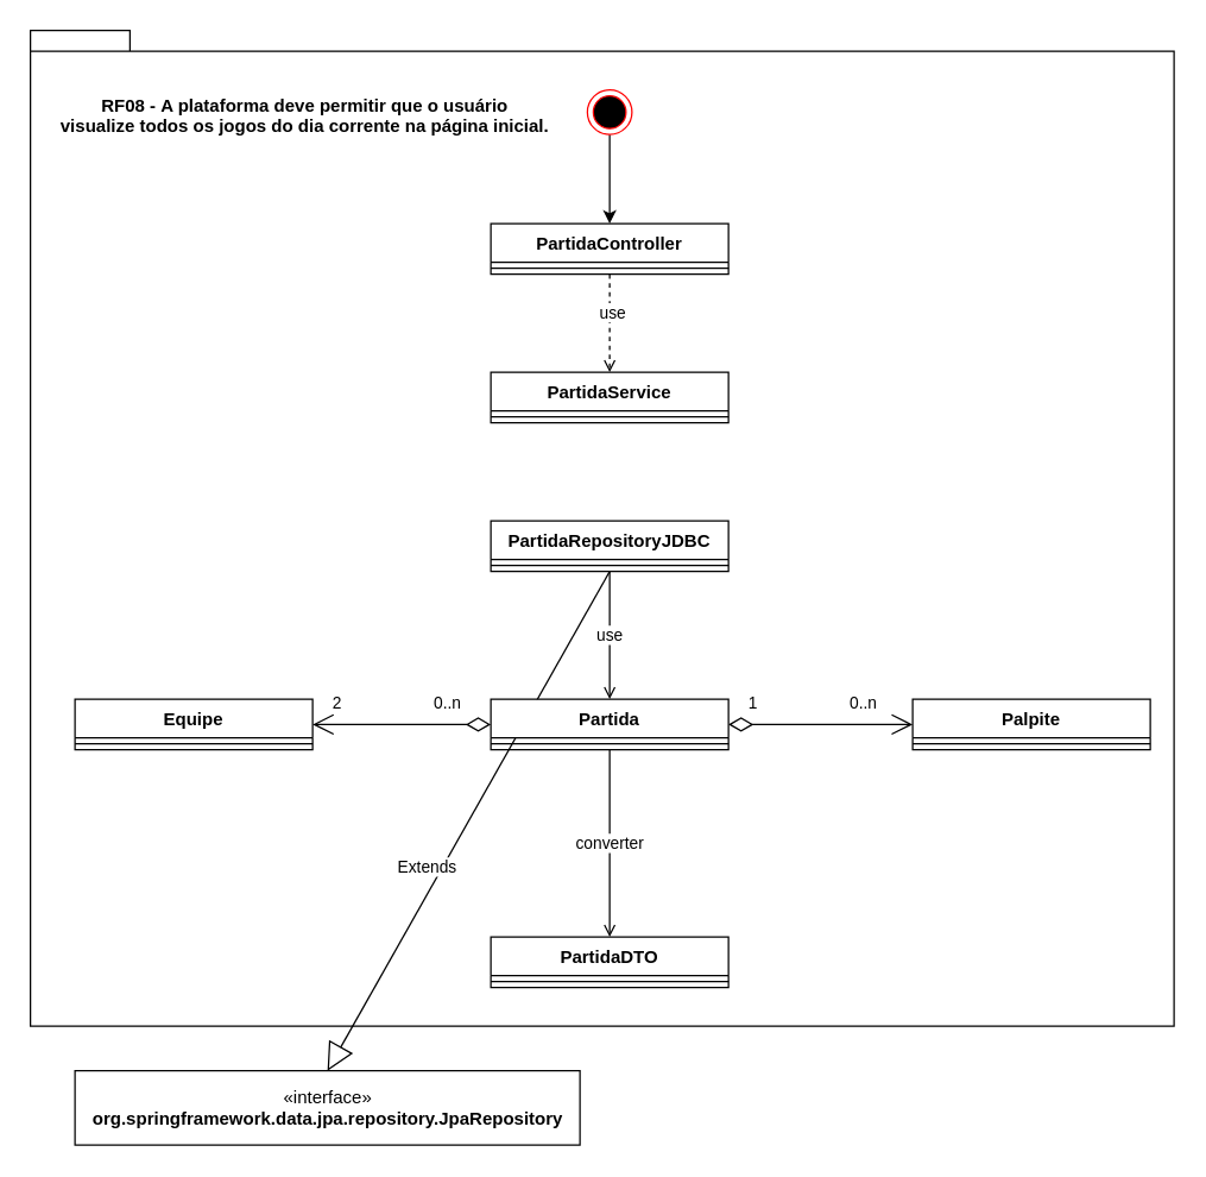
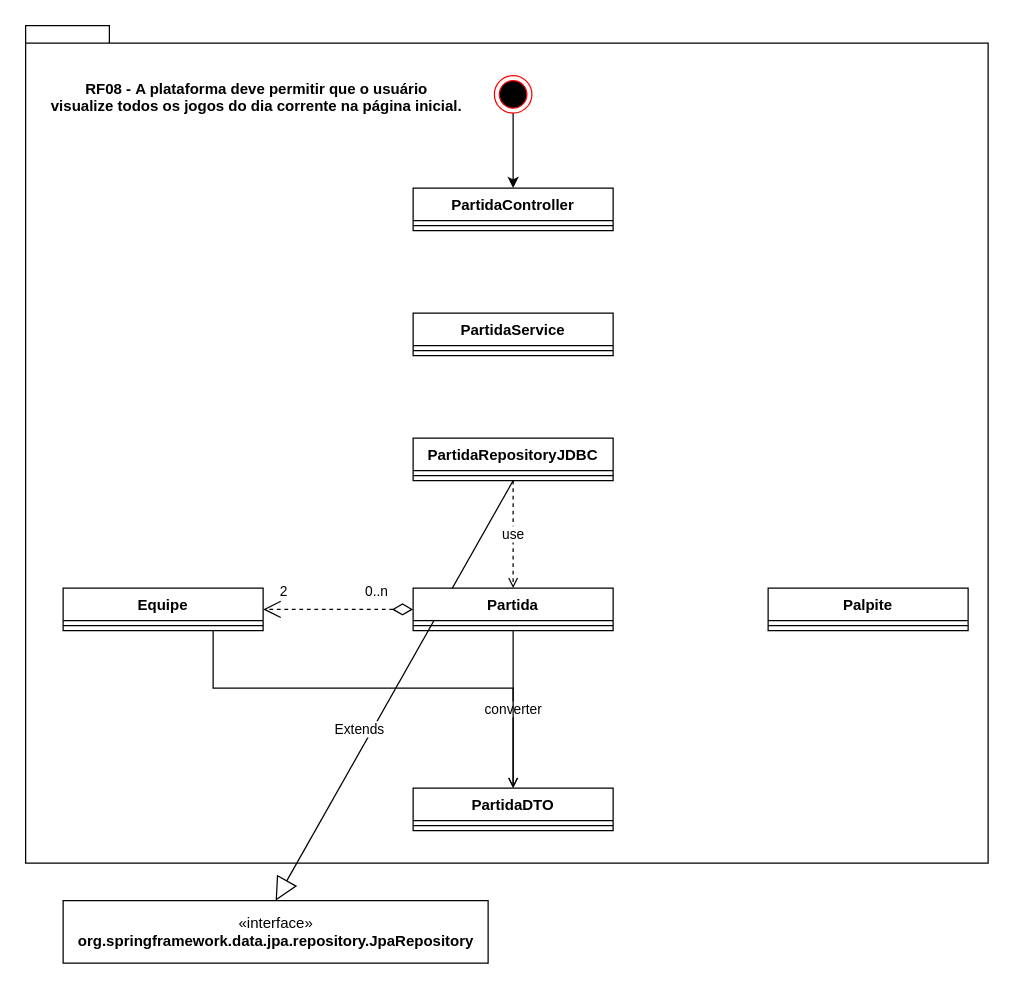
  <mxCell id="0" />
  <mxCell id="1" parent="0" />
  <mxCell id="2" value="" style="shape=folder;fontStyle=1;spacingTop=10;tabWidth=40;tabHeight=14;tabPosition=left;html=1;" vertex="1" parent="1"><mxGeometry x="20" y="20" width="770" height="670" as="geometry" /></mxCell>
- <mxCell id="3" style="edgeStyle=orthogonalEdgeStyle;rounded=0;orthogonalLoop=1;jettySize=auto;html=1;entryX=0.5;entryY=0;entryDx=0;entryDy=0;dashed=1;endArrow=open;endFill=0;" edge="1" parent="1" source="5" target="7"><mxGeometry relative="1" as="geometry" /></mxCell>
- <mxCell id="4" value="use" style="edgeLabel;html=1;align=center;verticalAlign=middle;resizable=0;points=[];" vertex="1" connectable="0" parent="3"><mxGeometry x="-0.248" y="1" relative="1" as="geometry"><mxPoint as="offset" /></mxGeometry></mxCell>
  <mxCell id="5" value="PartidaController" style="swimlane;fontStyle=1;align=center;verticalAlign=top;childLayout=stackLayout;horizontal=1;startSize=26;horizontalStack=0;resizeParent=1;resizeParentMax=0;resizeLast=0;collapsible=1;marginBottom=0;" vertex="1" parent="1"><mxGeometry x="330" y="150" width="160" height="34" as="geometry"><mxRectangle x="334" y="160" width="100" height="30" as="alternateBounds" /></mxGeometry></mxCell>
  <mxCell id="6" value="" style="line;strokeWidth=1;fillColor=none;align=left;verticalAlign=middle;spacingTop=-1;spacingLeft=3;spacingRight=3;rotatable=0;labelPosition=right;points=[];portConstraint=eastwest;strokeColor=inherit;" vertex="1" parent="5"><mxGeometry y="26" width="160" height="8" as="geometry" /></mxCell>
  <mxCell id="7" value="PartidaService" style="swimlane;fontStyle=1;align=center;verticalAlign=top;childLayout=stackLayout;horizontal=1;startSize=26;horizontalStack=0;resizeParent=1;resizeParentMax=0;resizeLast=0;collapsible=1;marginBottom=0;" vertex="1" parent="1"><mxGeometry x="330" y="250" width="160" height="34" as="geometry" /></mxCell>
  <mxCell id="8" value="" style="line;strokeWidth=1;fillColor=none;align=left;verticalAlign=middle;spacingTop=-1;spacingLeft=3;spacingRight=3;rotatable=0;labelPosition=right;points=[];portConstraint=eastwest;strokeColor=inherit;" vertex="1" parent="7"><mxGeometry y="26" width="160" height="8" as="geometry" /></mxCell>
  <mxCell id="9" style="edgeStyle=orthogonalEdgeStyle;rounded=0;orthogonalLoop=1;jettySize=auto;html=1;entryX=0.5;entryY=0;entryDx=0;entryDy=0;" edge="1" parent="1" source="10" target="5"><mxGeometry relative="1" as="geometry" /></mxCell>
  <mxCell id="10" value="" style="ellipse;html=1;shape=endState;fillColor=#000000;strokeColor=#ff0000;" vertex="1" parent="1"><mxGeometry x="395" y="60" width="30" height="30" as="geometry" /></mxCell>
- <mxCell id="11" value="use" style="edgeStyle=orthogonalEdgeStyle;rounded=0;orthogonalLoop=1;jettySize=auto;html=1;entryX=0.5;entryY=0;entryDx=0;entryDy=0;dashed=0;endArrow=open;endFill=0;" edge="1" parent="1" source="12" target="30"><mxGeometry relative="1" as="geometry" /></mxCell>
+ <mxCell id="11" value="use" style="edgeStyle=orthogonalEdgeStyle;rounded=0;orthogonalLoop=1;jettySize=auto;html=1;entryX=0.5;entryY=0;entryDx=0;entryDy=0;dashed=1;endArrow=open;endFill=0;" edge="1" parent="1" source="12" target="30"><mxGeometry relative="1" as="geometry" /></mxCell>
  <mxCell id="12" value="PartidaRepositoryJDBC" style="swimlane;fontStyle=1;align=center;verticalAlign=top;childLayout=stackLayout;horizontal=1;startSize=26;horizontalStack=0;resizeParent=1;resizeParentMax=0;resizeLast=0;collapsible=1;marginBottom=0;" vertex="1" parent="1"><mxGeometry x="330" y="350" width="160" height="34" as="geometry" /></mxCell>
  <mxCell id="13" value="" style="line;strokeWidth=1;fillColor=none;align=left;verticalAlign=middle;spacingTop=-1;spacingLeft=3;spacingRight=3;rotatable=0;labelPosition=right;points=[];portConstraint=eastwest;strokeColor=inherit;" vertex="1" parent="12"><mxGeometry y="26" width="160" height="8" as="geometry" /></mxCell>
  <mxCell id="14" value="PartidaDTO" style="swimlane;fontStyle=1;align=center;verticalAlign=top;childLayout=stackLayout;horizontal=1;startSize=26;horizontalStack=0;resizeParent=1;resizeParentMax=0;resizeLast=0;collapsible=1;marginBottom=0;" vertex="1" parent="1"><mxGeometry x="330" y="630" width="160" height="34" as="geometry" /></mxCell>
  <mxCell id="15" value="" style="line;strokeWidth=1;fillColor=none;align=left;verticalAlign=middle;spacingTop=-1;spacingLeft=3;spacingRight=3;rotatable=0;labelPosition=right;points=[];portConstraint=eastwest;strokeColor=inherit;" vertex="1" parent="14"><mxGeometry y="26" width="160" height="8" as="geometry" /></mxCell>
  <mxCell id="16" value="converter" style="edgeStyle=orthogonalEdgeStyle;rounded=0;orthogonalLoop=1;jettySize=auto;html=1;endArrow=open;endFill=0;" edge="1" parent="1" source="30"><mxGeometry relative="1" as="geometry"><mxPoint x="410" y="630" as="targetPoint" /></mxGeometry></mxCell>
  <mxCell id="17" value="«interface»&lt;br&gt;&lt;b&gt;org.springframework.data.jpa.repository.JpaRepository&lt;/b&gt;" style="html=1;" vertex="1" parent="1"><mxGeometry x="50" y="720" width="340" height="50" as="geometry" /></mxCell>
  <mxCell id="18" value="Extends" style="endArrow=block;endSize=16;endFill=0;html=1;rounded=0;exitX=0.5;exitY=1;exitDx=0;exitDy=0;entryX=0.5;entryY=0;entryDx=0;entryDy=0;startArrow=none;" edge="1" parent="1" source="12" target="17"><mxGeometry x="0.214" y="-9" width="160" relative="1" as="geometry"><mxPoint x="320" y="580" as="sourcePoint" /><mxPoint x="480" y="580" as="targetPoint" /><mxPoint as="offset" /></mxGeometry></mxCell>
  <mxCell id="19" value="Palpite" style="swimlane;fontStyle=1;align=center;verticalAlign=top;childLayout=stackLayout;horizontal=1;startSize=26;horizontalStack=0;resizeParent=1;resizeParentMax=0;resizeLast=0;collapsible=1;marginBottom=0;" vertex="1" parent="1"><mxGeometry x="614" y="470" width="160" height="34" as="geometry" /></mxCell>
  <mxCell id="20" value="" style="line;strokeWidth=1;fillColor=none;align=left;verticalAlign=middle;spacingTop=-1;spacingLeft=3;spacingRight=3;rotatable=0;labelPosition=right;points=[];portConstraint=eastwest;strokeColor=inherit;" vertex="1" parent="19"><mxGeometry y="26" width="160" height="8" as="geometry" /></mxCell>
+ <mxCell id="21" style="edgeStyle=orthogonalEdgeStyle;rounded=0;orthogonalLoop=1;jettySize=auto;html=1;entryX=0.5;entryY=0;entryDx=0;entryDy=0;endArrow=open;endFill=0;" edge="1" parent="1" source="22" target="14"><mxGeometry relative="1" as="geometry"><Array as="points"><mxPoint x="170" y="550" /><mxPoint x="410" y="550" /></Array></mxGeometry></mxCell>
  <mxCell id="22" value="Equipe" style="swimlane;fontStyle=1;align=center;verticalAlign=top;childLayout=stackLayout;horizontal=1;startSize=26;horizontalStack=0;resizeParent=1;resizeParentMax=0;resizeLast=0;collapsible=1;marginBottom=0;" vertex="1" parent="1"><mxGeometry x="50" y="470" width="160" height="34" as="geometry" /></mxCell>
  <mxCell id="23" value="" style="line;strokeWidth=1;fillColor=none;align=left;verticalAlign=middle;spacingTop=-1;spacingLeft=3;spacingRight=3;rotatable=0;labelPosition=right;points=[];portConstraint=eastwest;strokeColor=inherit;" vertex="1" parent="22"><mxGeometry y="26" width="160" height="8" as="geometry" /></mxCell>
- <mxCell id="24" value="" style="endArrow=open;html=1;endSize=12;startArrow=diamondThin;startSize=14;startFill=0;edgeStyle=orthogonalEdgeStyle;rounded=0;exitX=0;exitY=0.5;exitDx=0;exitDy=0;entryX=1;entryY=0.5;entryDx=0;entryDy=0;" edge="1" parent="1" source="30" target="22"><mxGeometry relative="1" as="geometry"><mxPoint x="320" y="450" as="sourcePoint" /><mxPoint x="510" y="430" as="targetPoint" /></mxGeometry></mxCell>
+ <mxCell id="24" value="" style="endArrow=open;html=1;endSize=12;startArrow=diamondThin;startSize=14;startFill=0;edgeStyle=orthogonalEdgeStyle;rounded=0;exitX=0;exitY=0.5;exitDx=0;exitDy=0;entryX=1;entryY=0.5;entryDx=0;entryDy=0;dashed=1;" edge="1" parent="1" source="30" target="22"><mxGeometry relative="1" as="geometry"><mxPoint x="320" y="450" as="sourcePoint" /><mxPoint x="510" y="430" as="targetPoint" /></mxGeometry></mxCell>
  <mxCell id="25" value="0..n" style="edgeLabel;resizable=0;html=1;align=left;verticalAlign=top;" connectable="0" vertex="1" parent="24"><mxGeometry x="-1" relative="1" as="geometry"><mxPoint x="-40" y="-27" as="offset" /></mxGeometry></mxCell>
  <mxCell id="26" value="2" style="edgeLabel;resizable=0;html=1;align=right;verticalAlign=top;" connectable="0" vertex="1" parent="24"><mxGeometry x="1" relative="1" as="geometry"><mxPoint x="20" y="-27" as="offset" /></mxGeometry></mxCell>
- <mxCell id="27" value="" style="endArrow=open;html=1;endSize=12;startArrow=diamondThin;startSize=14;startFill=0;edgeStyle=orthogonalEdgeStyle;rounded=0;exitX=1;exitY=0.5;exitDx=0;exitDy=0;entryX=0;entryY=0.5;entryDx=0;entryDy=0;" edge="1" parent="1" source="30" target="19"><mxGeometry relative="1" as="geometry"><mxPoint x="740" y="600" as="sourcePoint" /><mxPoint x="610" y="600" as="targetPoint" /></mxGeometry></mxCell>
- <mxCell id="28" value="0..n" style="edgeLabel;resizable=0;html=1;align=left;verticalAlign=top;" connectable="0" vertex="1" parent="27"><mxGeometry x="-1" relative="1" as="geometry"><mxPoint x="80" y="-27" as="offset" /></mxGeometry></mxCell>
- <mxCell id="29" value="1" style="edgeLabel;resizable=0;html=1;align=right;verticalAlign=top;" connectable="0" vertex="1" parent="27"><mxGeometry x="1" relative="1" as="geometry"><mxPoint x="-104" y="-27" as="offset" /></mxGeometry></mxCell>
  <mxCell id="30" value="Partida" style="swimlane;fontStyle=1;align=center;verticalAlign=top;childLayout=stackLayout;horizontal=1;startSize=26;horizontalStack=0;resizeParent=1;resizeParentMax=0;resizeLast=0;collapsible=1;marginBottom=0;" vertex="1" parent="1"><mxGeometry x="330" y="470" width="160" height="34" as="geometry" /></mxCell>
  <mxCell id="31" value="" style="line;strokeWidth=1;fillColor=none;align=left;verticalAlign=middle;spacingTop=-1;spacingLeft=3;spacingRight=3;rotatable=0;labelPosition=right;points=[];portConstraint=eastwest;strokeColor=inherit;" vertex="1" parent="30"><mxGeometry y="26" width="160" height="8" as="geometry" /></mxCell>
  <mxCell id="32" value="RF08 - A plataforma deve permitir que o usuário&#10;visualize todos os jogos do dia corrente na página inicial." style="text;align=center;fontStyle=1;verticalAlign=middle;spacingLeft=3;spacingRight=3;strokeColor=none;rotatable=0;points=[[0,0.5],[1,0.5]];portConstraint=eastwest;" vertex="1" parent="1"><mxGeometry x="30" y="64" width="350" height="26" as="geometry" /></mxCell>
